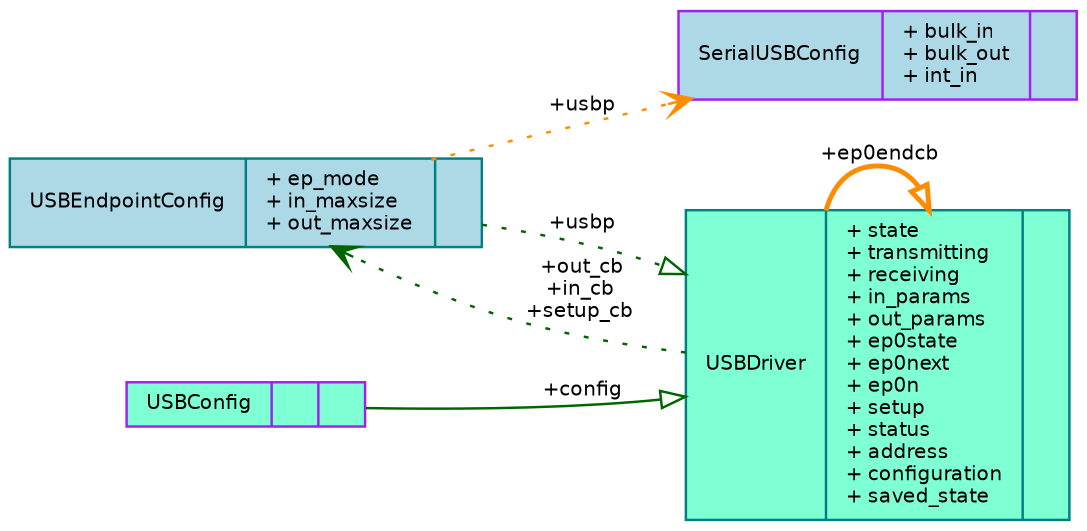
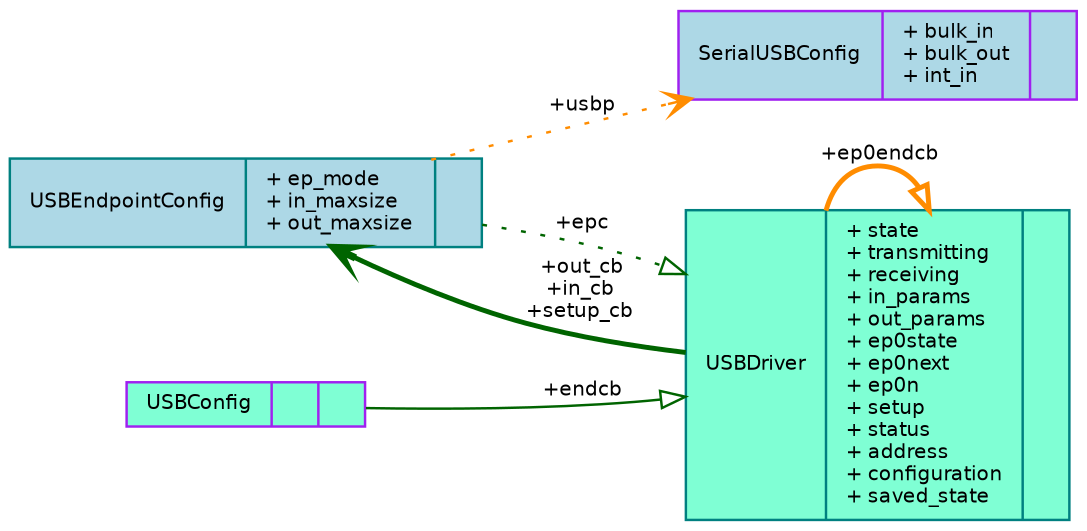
  digraph {
    rankdir=LR
    node [color=purple fillcolor=lightblue fontname=Helvetica fontsize=8 shape=record style=filled]
    edge [arrowhead=onormal color=darkgreen fontname=Helvetica fontsize=8 labelfontname=Helvetica labelfontsize=8 style=bold]
    n1 [fontcolor=black height=0.2 label="{SerialUSBConfig\n|+ bulk_in\l+ bulk_out\l+ int_in\l|}" width=0.4]
    n2 [color=teal fillcolor=aquamarine height=0.2 label="{USBDriver\n|+ state\l+ transmitting\l+ receiving\l+ in_params\l+ out_params\l+ ep0state\l+ ep0next\l+ ep0n\l+ setup\l+ status\l+ address\l+ configuration\l+ saved_state\l|}" width=0.4]
    n3 [color=teal height=0.2 label="{USBEndpointConfig\n|+ ep_mode\l+ in_maxsize\l+ out_maxsize\l|}" width=0.4]
    n4 [fillcolor=aquamarine height=0.2 label="{USBConfig\n||}" width=0.4]
    n2 -> n2 [color=darkorange label=" +ep0endcb"]
-   n2 -> n3 [arrowhead=vee label=" +out_cb\n+in_cb\n+setup_cb" style=dotted]
+   n2 -> n3 [arrowhead=vee label=" +out_cb\n+in_cb\n+setup_cb"]
    n3 -> n1 [arrowhead=vee color=darkorange label=" +usbp" style=dotted]
-   n3 -> n2 [label=" +usbp" style=dotted]
-   n4 -> n2 [label=" +config" style=solid]
+   n3 -> n2 [label=" +epc" style=dotted]
+   n4 -> n2 [label=" +endcb" style=solid]
  }
